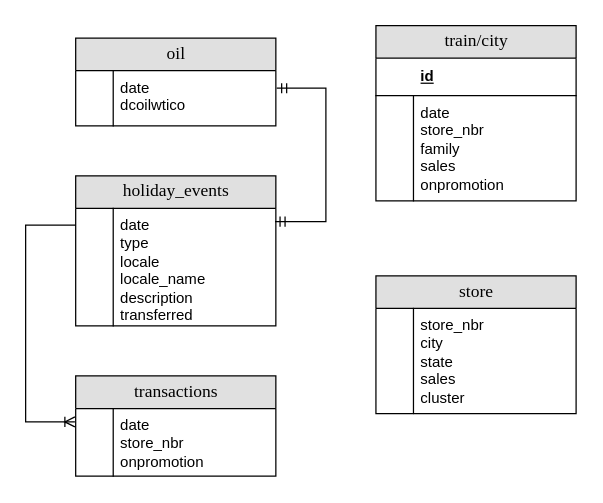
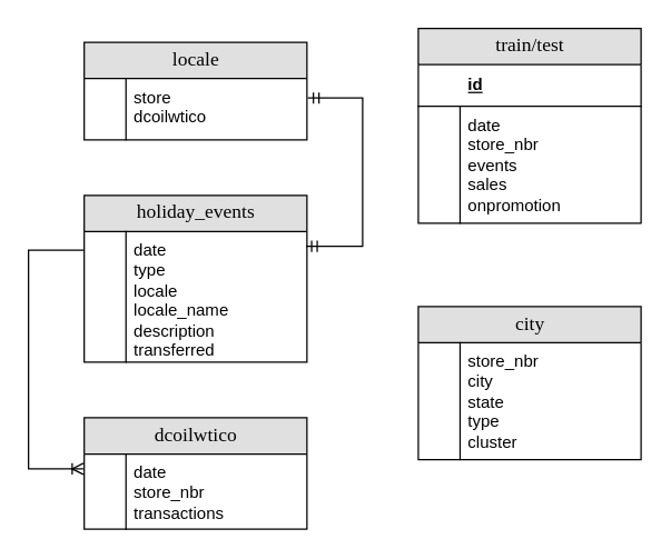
  <mxCell id="0" />
  <mxCell id="1" parent="0" />
  <mxCell id="2" value="holiday_events" style="swimlane;html=1;fontStyle=0;childLayout=stackLayout;horizontal=1;startSize=26;fillColor=#e0e0e0;horizontalStack=0;resizeParent=1;resizeLast=0;collapsible=1;marginBottom=0;swimlaneFillColor=#ffffff;align=center;rounded=0;shadow=0;comic=0;labelBackgroundColor=none;strokeWidth=1;fontFamily=Verdana;fontSize=14" parent="1" vertex="1"><mxGeometry x="60" y="140" width="160" height="120" as="geometry" /></mxCell>
  <mxCell id="3" value="date&lt;br&gt;type&lt;br&gt;locale&lt;br&gt;locale_name&lt;br&gt;description&lt;br&gt;transferred" style="shape=partialRectangle;top=0;left=0;right=0;bottom=0;html=1;align=left;verticalAlign=top;fillColor=none;spacingLeft=34;spacingRight=4;whiteSpace=wrap;overflow=hidden;rotatable=0;points=[[0,0.5],[1,0.5]];portConstraint=eastwest;dropTarget=0;" parent="2" vertex="1"><mxGeometry y="26" width="160" height="94" as="geometry" /></mxCell>
  <mxCell id="4" value="" style="shape=partialRectangle;top=0;left=0;bottom=0;html=1;fillColor=none;align=left;verticalAlign=top;spacingLeft=4;spacingRight=4;whiteSpace=wrap;overflow=hidden;rotatable=0;points=[];portConstraint=eastwest;part=1;" parent="3" vertex="1" connectable="0"><mxGeometry width="30" height="94" as="geometry" /></mxCell>
- <mxCell id="5" value="train/city" style="swimlane;html=1;fontStyle=0;childLayout=stackLayout;horizontal=1;startSize=26;fillColor=#e0e0e0;horizontalStack=0;resizeParent=1;resizeLast=0;collapsible=1;marginBottom=0;swimlaneFillColor=#ffffff;align=center;rounded=0;shadow=0;comic=0;labelBackgroundColor=none;strokeWidth=1;fontFamily=Verdana;fontSize=14" parent="1" vertex="1"><mxGeometry x="300" y="20" width="160" height="140" as="geometry" /></mxCell>
+ <mxCell id="5" value="train/test" style="swimlane;html=1;fontStyle=0;childLayout=stackLayout;horizontal=1;startSize=26;fillColor=#e0e0e0;horizontalStack=0;resizeParent=1;resizeLast=0;collapsible=1;marginBottom=0;swimlaneFillColor=#ffffff;align=center;rounded=0;shadow=0;comic=0;labelBackgroundColor=none;strokeWidth=1;fontFamily=Verdana;fontSize=14" parent="1" vertex="1"><mxGeometry x="300" y="20" width="160" height="140" as="geometry" /></mxCell>
  <mxCell id="6" value="id" style="shape=partialRectangle;top=0;left=0;right=0;bottom=1;html=1;align=left;verticalAlign=middle;fillColor=none;spacingLeft=34;spacingRight=4;whiteSpace=wrap;overflow=hidden;rotatable=0;points=[[0,0.5],[1,0.5]];portConstraint=eastwest;dropTarget=0;fontStyle=5;" parent="5" vertex="1"><mxGeometry y="26" width="160" height="30" as="geometry" /></mxCell>
- <mxCell id="7" value="date&lt;br&gt;store_nbr&lt;br&gt;family&lt;br&gt;sales&lt;br&gt;onpromotion" style="shape=partialRectangle;top=0;left=0;right=0;bottom=0;html=1;align=left;verticalAlign=top;fillColor=none;spacingLeft=34;spacingRight=4;whiteSpace=wrap;overflow=hidden;rotatable=0;points=[[0,0.5],[1,0.5]];portConstraint=eastwest;dropTarget=0;" parent="5" vertex="1"><mxGeometry y="56" width="160" height="84" as="geometry" /></mxCell>
+ <mxCell id="7" value="date&lt;br&gt;store_nbr&lt;br&gt;events&lt;br&gt;sales&lt;br&gt;onpromotion" style="shape=partialRectangle;top=0;left=0;right=0;bottom=0;html=1;align=left;verticalAlign=top;fillColor=none;spacingLeft=34;spacingRight=4;whiteSpace=wrap;overflow=hidden;rotatable=0;points=[[0,0.5],[1,0.5]];portConstraint=eastwest;dropTarget=0;" parent="5" vertex="1"><mxGeometry y="56" width="160" height="84" as="geometry" /></mxCell>
  <mxCell id="8" value="" style="shape=partialRectangle;top=0;left=0;bottom=0;html=1;fillColor=none;align=left;verticalAlign=top;spacingLeft=4;spacingRight=4;whiteSpace=wrap;overflow=hidden;rotatable=0;points=[];portConstraint=eastwest;part=1;" parent="7" vertex="1" connectable="0"><mxGeometry width="30" height="84" as="geometry" /></mxCell>
- <mxCell id="9" value="oil" style="swimlane;html=1;fontStyle=0;childLayout=stackLayout;horizontal=1;startSize=26;fillColor=#e0e0e0;horizontalStack=0;resizeParent=1;resizeLast=0;collapsible=1;marginBottom=0;swimlaneFillColor=#ffffff;align=center;rounded=0;shadow=0;comic=0;labelBackgroundColor=none;strokeWidth=1;fontFamily=Verdana;fontSize=14" parent="1" vertex="1"><mxGeometry x="60" y="30" width="160" height="70" as="geometry" /></mxCell>
- <mxCell id="10" value="date&lt;br&gt;dcoilwtico" style="shape=partialRectangle;top=0;left=0;right=0;bottom=0;html=1;align=left;verticalAlign=top;fillColor=none;spacingLeft=34;spacingRight=4;whiteSpace=wrap;overflow=hidden;rotatable=0;points=[[0,0.5],[1,0.5]];portConstraint=eastwest;dropTarget=0;" parent="9" vertex="1"><mxGeometry y="26" width="160" height="44" as="geometry" /></mxCell>
+ <mxCell id="9" value="locale" style="swimlane;html=1;fontStyle=0;childLayout=stackLayout;horizontal=1;startSize=26;fillColor=#e0e0e0;horizontalStack=0;resizeParent=1;resizeLast=0;collapsible=1;marginBottom=0;swimlaneFillColor=#ffffff;align=center;rounded=0;shadow=0;comic=0;labelBackgroundColor=none;strokeWidth=1;fontFamily=Verdana;fontSize=14" parent="1" vertex="1"><mxGeometry x="60" y="30" width="160" height="70" as="geometry" /></mxCell>
+ <mxCell id="10" value="store&lt;br&gt;dcoilwtico" style="shape=partialRectangle;top=0;left=0;right=0;bottom=0;html=1;align=left;verticalAlign=top;fillColor=none;spacingLeft=34;spacingRight=4;whiteSpace=wrap;overflow=hidden;rotatable=0;points=[[0,0.5],[1,0.5]];portConstraint=eastwest;dropTarget=0;" parent="9" vertex="1"><mxGeometry y="26" width="160" height="44" as="geometry" /></mxCell>
  <mxCell id="11" value="" style="shape=partialRectangle;top=0;left=0;bottom=0;html=1;fillColor=none;align=left;verticalAlign=top;spacingLeft=4;spacingRight=4;whiteSpace=wrap;overflow=hidden;rotatable=0;points=[];portConstraint=eastwest;part=1;" parent="10" vertex="1" connectable="0"><mxGeometry width="30" height="44" as="geometry" /></mxCell>
- <mxCell id="12" value="transactions" style="swimlane;html=1;fontStyle=0;childLayout=stackLayout;horizontal=1;startSize=26;fillColor=#e0e0e0;horizontalStack=0;resizeParent=1;resizeLast=0;collapsible=1;marginBottom=0;swimlaneFillColor=#ffffff;align=center;rounded=0;shadow=0;comic=0;labelBackgroundColor=none;strokeWidth=1;fontFamily=Verdana;fontSize=14" parent="1" vertex="1"><mxGeometry x="60" y="300" width="160" height="80" as="geometry" /></mxCell>
- <mxCell id="13" value="date&lt;br&gt;store_nbr&lt;br&gt;onpromotion" style="shape=partialRectangle;top=0;left=0;right=0;bottom=0;html=1;align=left;verticalAlign=top;fillColor=none;spacingLeft=34;spacingRight=4;whiteSpace=wrap;overflow=hidden;rotatable=0;points=[[0,0.5],[1,0.5]];portConstraint=eastwest;dropTarget=0;" parent="12" vertex="1"><mxGeometry y="26" width="160" height="54" as="geometry" /></mxCell>
+ <mxCell id="12" value="dcoilwtico" style="swimlane;html=1;fontStyle=0;childLayout=stackLayout;horizontal=1;startSize=26;fillColor=#e0e0e0;horizontalStack=0;resizeParent=1;resizeLast=0;collapsible=1;marginBottom=0;swimlaneFillColor=#ffffff;align=center;rounded=0;shadow=0;comic=0;labelBackgroundColor=none;strokeWidth=1;fontFamily=Verdana;fontSize=14" parent="1" vertex="1"><mxGeometry x="60" y="300" width="160" height="80" as="geometry" /></mxCell>
+ <mxCell id="13" value="date&lt;br&gt;store_nbr&lt;br&gt;transactions" style="shape=partialRectangle;top=0;left=0;right=0;bottom=0;html=1;align=left;verticalAlign=top;fillColor=none;spacingLeft=34;spacingRight=4;whiteSpace=wrap;overflow=hidden;rotatable=0;points=[[0,0.5],[1,0.5]];portConstraint=eastwest;dropTarget=0;" parent="12" vertex="1"><mxGeometry y="26" width="160" height="54" as="geometry" /></mxCell>
  <mxCell id="14" value="" style="shape=partialRectangle;top=0;left=0;bottom=0;html=1;fillColor=none;align=left;verticalAlign=top;spacingLeft=4;spacingRight=4;whiteSpace=wrap;overflow=hidden;rotatable=0;points=[];portConstraint=eastwest;part=1;" parent="13" vertex="1" connectable="0"><mxGeometry width="30" height="54" as="geometry" /></mxCell>
- <mxCell id="15" value="store" style="swimlane;html=1;fontStyle=0;childLayout=stackLayout;horizontal=1;startSize=26;fillColor=#e0e0e0;horizontalStack=0;resizeParent=1;resizeLast=0;collapsible=1;marginBottom=0;swimlaneFillColor=#ffffff;align=center;rounded=0;shadow=0;comic=0;labelBackgroundColor=none;strokeWidth=1;fontFamily=Verdana;fontSize=14" parent="1" vertex="1"><mxGeometry x="300" y="220" width="160" height="110" as="geometry" /></mxCell>
- <mxCell id="16" value="store_nbr&lt;br&gt;city&lt;br&gt;state&lt;br&gt;sales&lt;br&gt;cluster" style="shape=partialRectangle;top=0;left=0;right=0;bottom=0;html=1;align=left;verticalAlign=top;fillColor=none;spacingLeft=34;spacingRight=4;whiteSpace=wrap;overflow=hidden;rotatable=0;points=[[0,0.5],[1,0.5]];portConstraint=eastwest;dropTarget=0;" parent="15" vertex="1"><mxGeometry y="26" width="160" height="84" as="geometry" /></mxCell>
+ <mxCell id="15" value="city" style="swimlane;html=1;fontStyle=0;childLayout=stackLayout;horizontal=1;startSize=26;fillColor=#e0e0e0;horizontalStack=0;resizeParent=1;resizeLast=0;collapsible=1;marginBottom=0;swimlaneFillColor=#ffffff;align=center;rounded=0;shadow=0;comic=0;labelBackgroundColor=none;strokeWidth=1;fontFamily=Verdana;fontSize=14" parent="1" vertex="1"><mxGeometry x="300" y="220" width="160" height="110" as="geometry" /></mxCell>
+ <mxCell id="16" value="store_nbr&lt;br&gt;city&lt;br&gt;state&lt;br&gt;type&lt;br&gt;cluster" style="shape=partialRectangle;top=0;left=0;right=0;bottom=0;html=1;align=left;verticalAlign=top;fillColor=none;spacingLeft=34;spacingRight=4;whiteSpace=wrap;overflow=hidden;rotatable=0;points=[[0,0.5],[1,0.5]];portConstraint=eastwest;dropTarget=0;" parent="15" vertex="1"><mxGeometry y="26" width="160" height="84" as="geometry" /></mxCell>
  <mxCell id="17" value="" style="shape=partialRectangle;top=0;left=0;bottom=0;html=1;fillColor=none;align=left;verticalAlign=top;spacingLeft=4;spacingRight=4;whiteSpace=wrap;overflow=hidden;rotatable=0;points=[];portConstraint=eastwest;part=1;" parent="16" vertex="1" connectable="0"><mxGeometry width="30" height="84" as="geometry" /></mxCell>
  <mxCell id="18" value="" style="edgeStyle=elbowEdgeStyle;fontSize=12;html=1;endArrow=ERoneToMany;rounded=0;targetPerimeterSpacing=0;exitX=0;exitY=0.142;exitDx=0;exitDy=0;exitPerimeter=0;entryX=-0.004;entryY=0.198;entryDx=0;entryDy=0;entryPerimeter=0;" parent="1" source="3" target="13" edge="1"><mxGeometry width="100" height="100" relative="1" as="geometry"><mxPoint x="-50" y="390" as="sourcePoint" /><mxPoint x="60" y="332" as="targetPoint" /><Array as="points"><mxPoint x="20" y="283" /></Array></mxGeometry></mxCell>
  <mxCell id="19" value="" style="edgeStyle=elbowEdgeStyle;fontSize=12;html=1;endArrow=ERmandOne;startArrow=ERmandOne;rounded=0;targetPerimeterSpacing=0;entryX=1.004;entryY=0.318;entryDx=0;entryDy=0;exitX=0.996;exitY=0.113;exitDx=0;exitDy=0;entryPerimeter=0;exitPerimeter=0;" parent="1" source="3" target="10" edge="1"><mxGeometry width="100" height="100" relative="1" as="geometry"><mxPoint x="190" y="290" as="sourcePoint" /><mxPoint x="290" y="190" as="targetPoint" /><Array as="points"><mxPoint x="260" y="146" /></Array></mxGeometry></mxCell>
